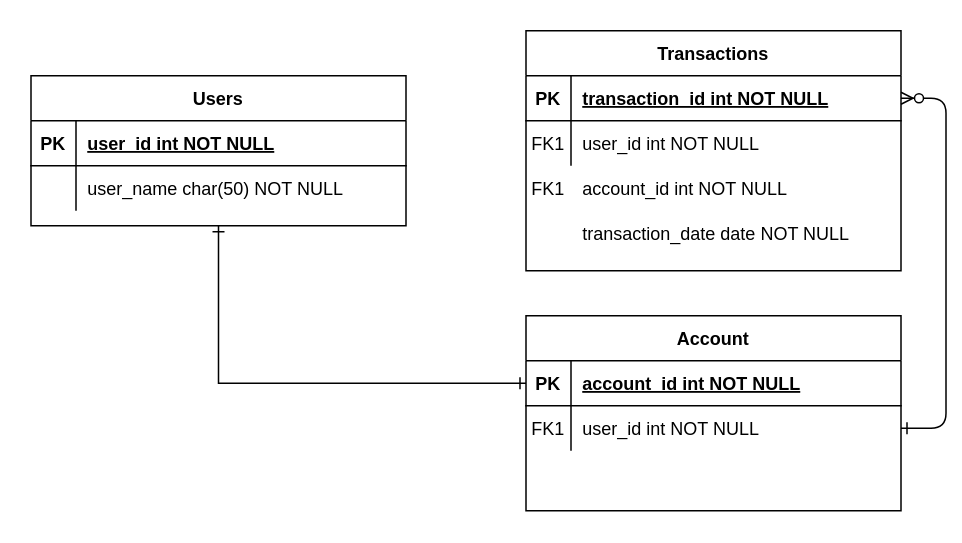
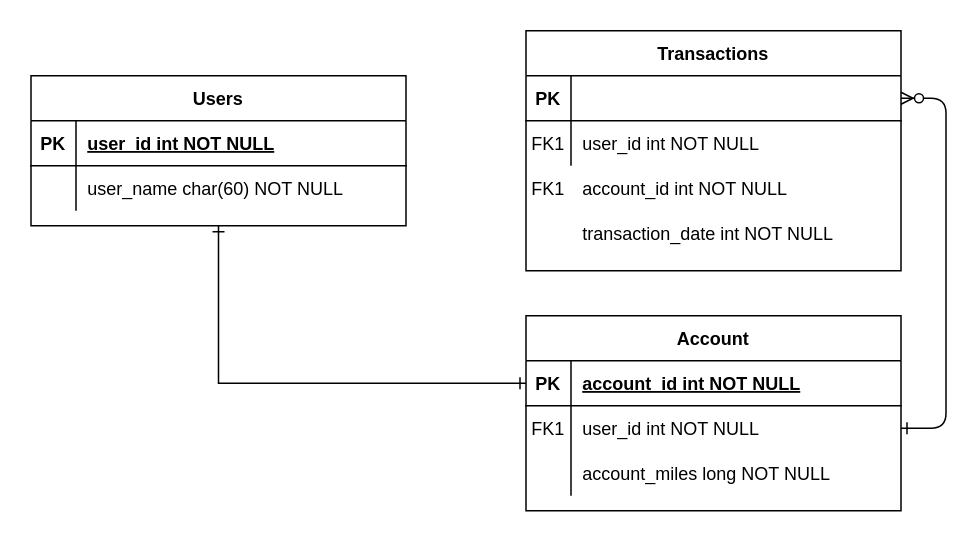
  <mxCell id="0" />
  <mxCell id="1" parent="0" />
  <mxCell id="2" value="" style="edgeStyle=entityRelationEdgeStyle;endArrow=ERone;startArrow=ERzeroToMany;endFill=0;startFill=1;" parent="1" source="4" target="14" edge="1"><mxGeometry width="100" height="100" relative="1" as="geometry"><mxPoint x="300" y="110" as="sourcePoint" /><mxPoint x="360" y="135" as="targetPoint" /></mxGeometry></mxCell>
  <mxCell id="3" value="Transactions" style="shape=table;startSize=30;container=1;collapsible=1;childLayout=tableLayout;fixedRows=1;rowLines=0;fontStyle=1;align=center;resizeLast=1;" parent="1" vertex="1"><mxGeometry x="350" y="20" width="250" height="160" as="geometry" /></mxCell>
  <mxCell id="4" value="" style="shape=partialRectangle;collapsible=0;dropTarget=0;pointerEvents=0;fillColor=none;points=[[0,0.5],[1,0.5]];portConstraint=eastwest;top=0;left=0;right=0;bottom=1;" parent="3" vertex="1"><mxGeometry y="30" width="250" height="30" as="geometry" /></mxCell>
  <mxCell id="5" value="PK" style="shape=partialRectangle;overflow=hidden;connectable=0;fillColor=none;top=0;left=0;bottom=0;right=0;fontStyle=1;" parent="4" vertex="1"><mxGeometry width="30" height="30" as="geometry"><mxRectangle width="30" height="30" as="alternateBounds" /></mxGeometry></mxCell>
- <mxCell id="6" value="transaction_id int NOT NULL " style="shape=partialRectangle;overflow=hidden;connectable=0;fillColor=none;top=0;left=0;bottom=0;right=0;align=left;spacingLeft=6;fontStyle=5;" parent="4" vertex="1"><mxGeometry x="30" width="220" height="30" as="geometry"><mxRectangle width="220" height="30" as="alternateBounds" /></mxGeometry></mxCell>
  <mxCell id="7" value="" style="shape=partialRectangle;collapsible=0;dropTarget=0;pointerEvents=0;fillColor=none;points=[[0,0.5],[1,0.5]];portConstraint=eastwest;top=0;left=0;right=0;bottom=0;" parent="3" vertex="1"><mxGeometry y="60" width="250" height="30" as="geometry" /></mxCell>
  <mxCell id="8" value="FK1" style="shape=partialRectangle;overflow=hidden;connectable=0;fillColor=none;top=0;left=0;bottom=0;right=0;" parent="7" vertex="1"><mxGeometry width="30" height="30" as="geometry"><mxRectangle width="30" height="30" as="alternateBounds" /></mxGeometry></mxCell>
  <mxCell id="9" value="user_id int NOT NULL" style="shape=partialRectangle;overflow=hidden;connectable=0;fillColor=none;top=0;left=0;bottom=0;right=0;align=left;spacingLeft=6;" parent="7" vertex="1"><mxGeometry x="30" width="220" height="30" as="geometry"><mxRectangle width="220" height="30" as="alternateBounds" /></mxGeometry></mxCell>
  <mxCell id="10" value="Account" style="shape=table;startSize=30;container=1;collapsible=1;childLayout=tableLayout;fixedRows=1;rowLines=0;fontStyle=1;align=center;resizeLast=1;" parent="1" vertex="1"><mxGeometry x="350" y="210" width="250" height="130" as="geometry" /></mxCell>
  <mxCell id="11" value="" style="shape=partialRectangle;collapsible=0;dropTarget=0;pointerEvents=0;fillColor=none;points=[[0,0.5],[1,0.5]];portConstraint=eastwest;top=0;left=0;right=0;bottom=1;" parent="10" vertex="1"><mxGeometry y="30" width="250" height="30" as="geometry" /></mxCell>
  <mxCell id="12" value="PK" style="shape=partialRectangle;overflow=hidden;connectable=0;fillColor=none;top=0;left=0;bottom=0;right=0;fontStyle=1;" parent="11" vertex="1"><mxGeometry width="30" height="30" as="geometry"><mxRectangle width="30" height="30" as="alternateBounds" /></mxGeometry></mxCell>
  <mxCell id="13" value="account_id int NOT NULL " style="shape=partialRectangle;overflow=hidden;connectable=0;fillColor=none;top=0;left=0;bottom=0;right=0;align=left;spacingLeft=6;fontStyle=5;" parent="11" vertex="1"><mxGeometry x="30" width="220" height="30" as="geometry"><mxRectangle width="220" height="30" as="alternateBounds" /></mxGeometry></mxCell>
  <mxCell id="14" value="" style="shape=partialRectangle;collapsible=0;dropTarget=0;pointerEvents=0;fillColor=none;points=[[0,0.5],[1,0.5]];portConstraint=eastwest;top=0;left=0;right=0;bottom=0;" parent="10" vertex="1"><mxGeometry y="60" width="250" height="30" as="geometry" /></mxCell>
  <mxCell id="15" value="FK1" style="shape=partialRectangle;overflow=hidden;connectable=0;fillColor=none;top=0;left=0;bottom=0;right=0;" parent="14" vertex="1"><mxGeometry width="30" height="30" as="geometry"><mxRectangle width="30" height="30" as="alternateBounds" /></mxGeometry></mxCell>
  <mxCell id="16" value="user_id int NOT NULL" style="shape=partialRectangle;overflow=hidden;connectable=0;fillColor=none;top=0;left=0;bottom=0;right=0;align=left;spacingLeft=6;" parent="14" vertex="1"><mxGeometry x="30" width="220" height="30" as="geometry"><mxRectangle width="220" height="30" as="alternateBounds" /></mxGeometry></mxCell>
  <mxCell id="17" value="" style="shape=partialRectangle;collapsible=0;dropTarget=0;pointerEvents=0;fillColor=none;points=[[0,0.5],[1,0.5]];portConstraint=eastwest;top=0;left=0;right=0;bottom=0;" parent="10" vertex="1"><mxGeometry y="90" width="250" height="30" as="geometry" /></mxCell>
  <mxCell id="18" value="" style="shape=partialRectangle;overflow=hidden;connectable=0;fillColor=none;top=0;left=0;bottom=0;right=0;" parent="17" vertex="1"><mxGeometry width="30" height="30" as="geometry"><mxRectangle width="30" height="30" as="alternateBounds" /></mxGeometry></mxCell>
+ <mxCell id="19" value="account_miles long NOT NULL" style="shape=partialRectangle;overflow=hidden;connectable=0;fillColor=none;top=0;left=0;bottom=0;right=0;align=left;spacingLeft=6;" parent="17" vertex="1"><mxGeometry x="30" width="220" height="30" as="geometry"><mxRectangle width="220" height="30" as="alternateBounds" /></mxGeometry></mxCell>
  <mxCell id="20" value="Users" style="shape=table;startSize=30;container=1;collapsible=1;childLayout=tableLayout;fixedRows=1;rowLines=0;fontStyle=1;align=center;resizeLast=1;" parent="1" vertex="1"><mxGeometry x="20" y="50" width="250" height="100" as="geometry" /></mxCell>
  <mxCell id="21" value="" style="shape=partialRectangle;collapsible=0;dropTarget=0;pointerEvents=0;fillColor=none;points=[[0,0.5],[1,0.5]];portConstraint=eastwest;top=0;left=0;right=0;bottom=1;" parent="20" vertex="1"><mxGeometry y="30" width="250" height="30" as="geometry" /></mxCell>
  <mxCell id="22" value="PK" style="shape=partialRectangle;overflow=hidden;connectable=0;fillColor=none;top=0;left=0;bottom=0;right=0;fontStyle=1;" parent="21" vertex="1"><mxGeometry width="30" height="30" as="geometry"><mxRectangle width="30" height="30" as="alternateBounds" /></mxGeometry></mxCell>
  <mxCell id="23" value="user_id int NOT NULL " style="shape=partialRectangle;overflow=hidden;connectable=0;fillColor=none;top=0;left=0;bottom=0;right=0;align=left;spacingLeft=6;fontStyle=5;" parent="21" vertex="1"><mxGeometry x="30" width="220" height="30" as="geometry"><mxRectangle width="220" height="30" as="alternateBounds" /></mxGeometry></mxCell>
  <mxCell id="24" value="" style="shape=partialRectangle;collapsible=0;dropTarget=0;pointerEvents=0;fillColor=none;points=[[0,0.5],[1,0.5]];portConstraint=eastwest;top=0;left=0;right=0;bottom=0;" parent="20" vertex="1"><mxGeometry y="60" width="250" height="30" as="geometry" /></mxCell>
  <mxCell id="25" value="" style="shape=partialRectangle;overflow=hidden;connectable=0;fillColor=none;top=0;left=0;bottom=0;right=0;" parent="24" vertex="1"><mxGeometry width="30" height="30" as="geometry"><mxRectangle width="30" height="30" as="alternateBounds" /></mxGeometry></mxCell>
- <mxCell id="26" value="user_name char(50) NOT NULL" style="shape=partialRectangle;overflow=hidden;connectable=0;fillColor=none;top=0;left=0;bottom=0;right=0;align=left;spacingLeft=6;" parent="24" vertex="1"><mxGeometry x="30" width="220" height="30" as="geometry"><mxRectangle width="220" height="30" as="alternateBounds" /></mxGeometry></mxCell>
+ <mxCell id="26" value="user_name char(60) NOT NULL" style="shape=partialRectangle;overflow=hidden;connectable=0;fillColor=none;top=0;left=0;bottom=0;right=0;align=left;spacingLeft=6;" parent="24" vertex="1"><mxGeometry x="30" width="220" height="30" as="geometry"><mxRectangle width="220" height="30" as="alternateBounds" /></mxGeometry></mxCell>
  <mxCell id="27" value="" style="shape=partialRectangle;collapsible=0;dropTarget=0;pointerEvents=0;fillColor=none;points=[[0,0.5],[1,0.5]];portConstraint=eastwest;top=0;left=0;right=0;bottom=0;" parent="1" vertex="1"><mxGeometry x="350" y="110" width="250" height="30" as="geometry" /></mxCell>
  <mxCell id="28" value="FK1" style="shape=partialRectangle;overflow=hidden;connectable=0;fillColor=none;top=0;left=0;bottom=0;right=0;" parent="27" vertex="1"><mxGeometry width="30" height="30" as="geometry"><mxRectangle width="30" height="30" as="alternateBounds" /></mxGeometry></mxCell>
  <mxCell id="29" value="account_id int NOT NULL" style="shape=partialRectangle;overflow=hidden;connectable=0;fillColor=none;top=0;left=0;bottom=0;right=0;align=left;spacingLeft=6;" parent="27" vertex="1"><mxGeometry x="30" width="220" height="30" as="geometry"><mxRectangle width="220" height="30" as="alternateBounds" /></mxGeometry></mxCell>
  <mxCell id="30" value="" style="shape=partialRectangle;collapsible=0;dropTarget=0;pointerEvents=0;fillColor=none;points=[[0,0.5],[1,0.5]];portConstraint=eastwest;top=0;left=0;right=0;bottom=0;" parent="1" vertex="1"><mxGeometry x="350" y="140" width="250" height="30" as="geometry" /></mxCell>
  <mxCell id="31" value="" style="shape=partialRectangle;overflow=hidden;connectable=0;fillColor=none;top=0;left=0;bottom=0;right=0;" parent="30" vertex="1"><mxGeometry width="30" height="30" as="geometry"><mxRectangle width="30" height="30" as="alternateBounds" /></mxGeometry></mxCell>
- <mxCell id="32" value="transaction_date date NOT NULL" style="shape=partialRectangle;overflow=hidden;connectable=0;fillColor=none;top=0;left=0;bottom=0;right=0;align=left;spacingLeft=6;" parent="30" vertex="1"><mxGeometry x="30" width="220" height="30" as="geometry"><mxRectangle width="220" height="30" as="alternateBounds" /></mxGeometry></mxCell>
+ <mxCell id="32" value="transaction_date int NOT NULL" style="shape=partialRectangle;overflow=hidden;connectable=0;fillColor=none;top=0;left=0;bottom=0;right=0;align=left;spacingLeft=6;" parent="30" vertex="1"><mxGeometry x="30" width="220" height="30" as="geometry"><mxRectangle width="220" height="30" as="alternateBounds" /></mxGeometry></mxCell>
  <mxCell id="33" style="edgeStyle=orthogonalEdgeStyle;rounded=0;orthogonalLoop=1;jettySize=auto;html=1;entryX=0.5;entryY=1;entryDx=0;entryDy=0;startArrow=ERone;startFill=0;endArrow=ERone;endFill=0;" parent="1" source="11" target="20" edge="1"><mxGeometry relative="1" as="geometry" /></mxCell>
